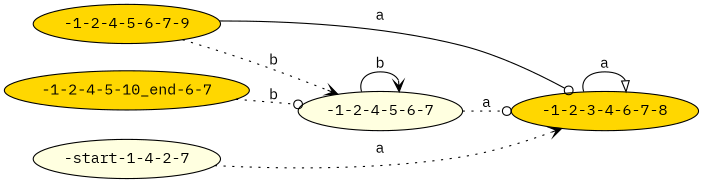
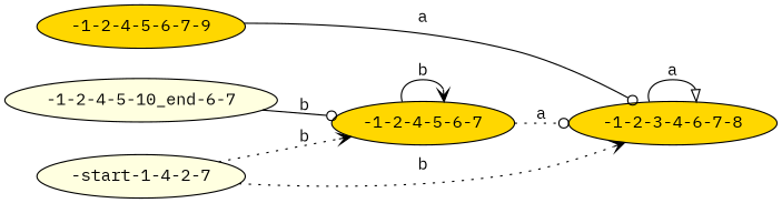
  digraph {
    fontname="IBM Plex Mono"
    rankdir=LR
    node [fillcolor=lightyellow fontname="IBM Plex Mono" style=filled]
    edge [arrowhead=vee fontname="IBM Plex Mono" style=dotted]
    "-start-1-4-2-7"
    "-1-2-3-4-6-7-8" [fillcolor=gold]
-   "-1-2-4-5-6-7"
+   "-1-2-4-5-6-7" [fillcolor=gold]
    "-1-2-4-5-6-7-9" [fillcolor=gold]
-   "-1-2-4-5-10_end-6-7" [fillcolor=gold]
-   "-start-1-4-2-7" -> "-1-2-3-4-6-7-8" [label=a]
-   "-1-2-4-5-6-7-9" -> "-1-2-4-5-6-7" [label=b]
+   "-1-2-4-5-10_end-6-7"
+   "-start-1-4-2-7" -> "-1-2-3-4-6-7-8" [label=b]
+   "-start-1-4-2-7" -> "-1-2-4-5-6-7" [label=b]
    "-1-2-3-4-6-7-8" -> "-1-2-3-4-6-7-8" [arrowhead=onormal label=a style=solid]
    "-1-2-4-5-6-7" -> "-1-2-3-4-6-7-8" [arrowhead=odot label=a]
    "-1-2-4-5-6-7" -> "-1-2-4-5-6-7" [label=b style=solid]
    "-1-2-4-5-6-7-9" -> "-1-2-3-4-6-7-8" [arrowhead=odot label=a style=solid]
-   "-1-2-4-5-10_end-6-7" -> "-1-2-4-5-6-7" [arrowhead=odot label=b]
+   "-1-2-4-5-10_end-6-7" -> "-1-2-4-5-6-7" [arrowhead=odot label=b style=solid]
  }
